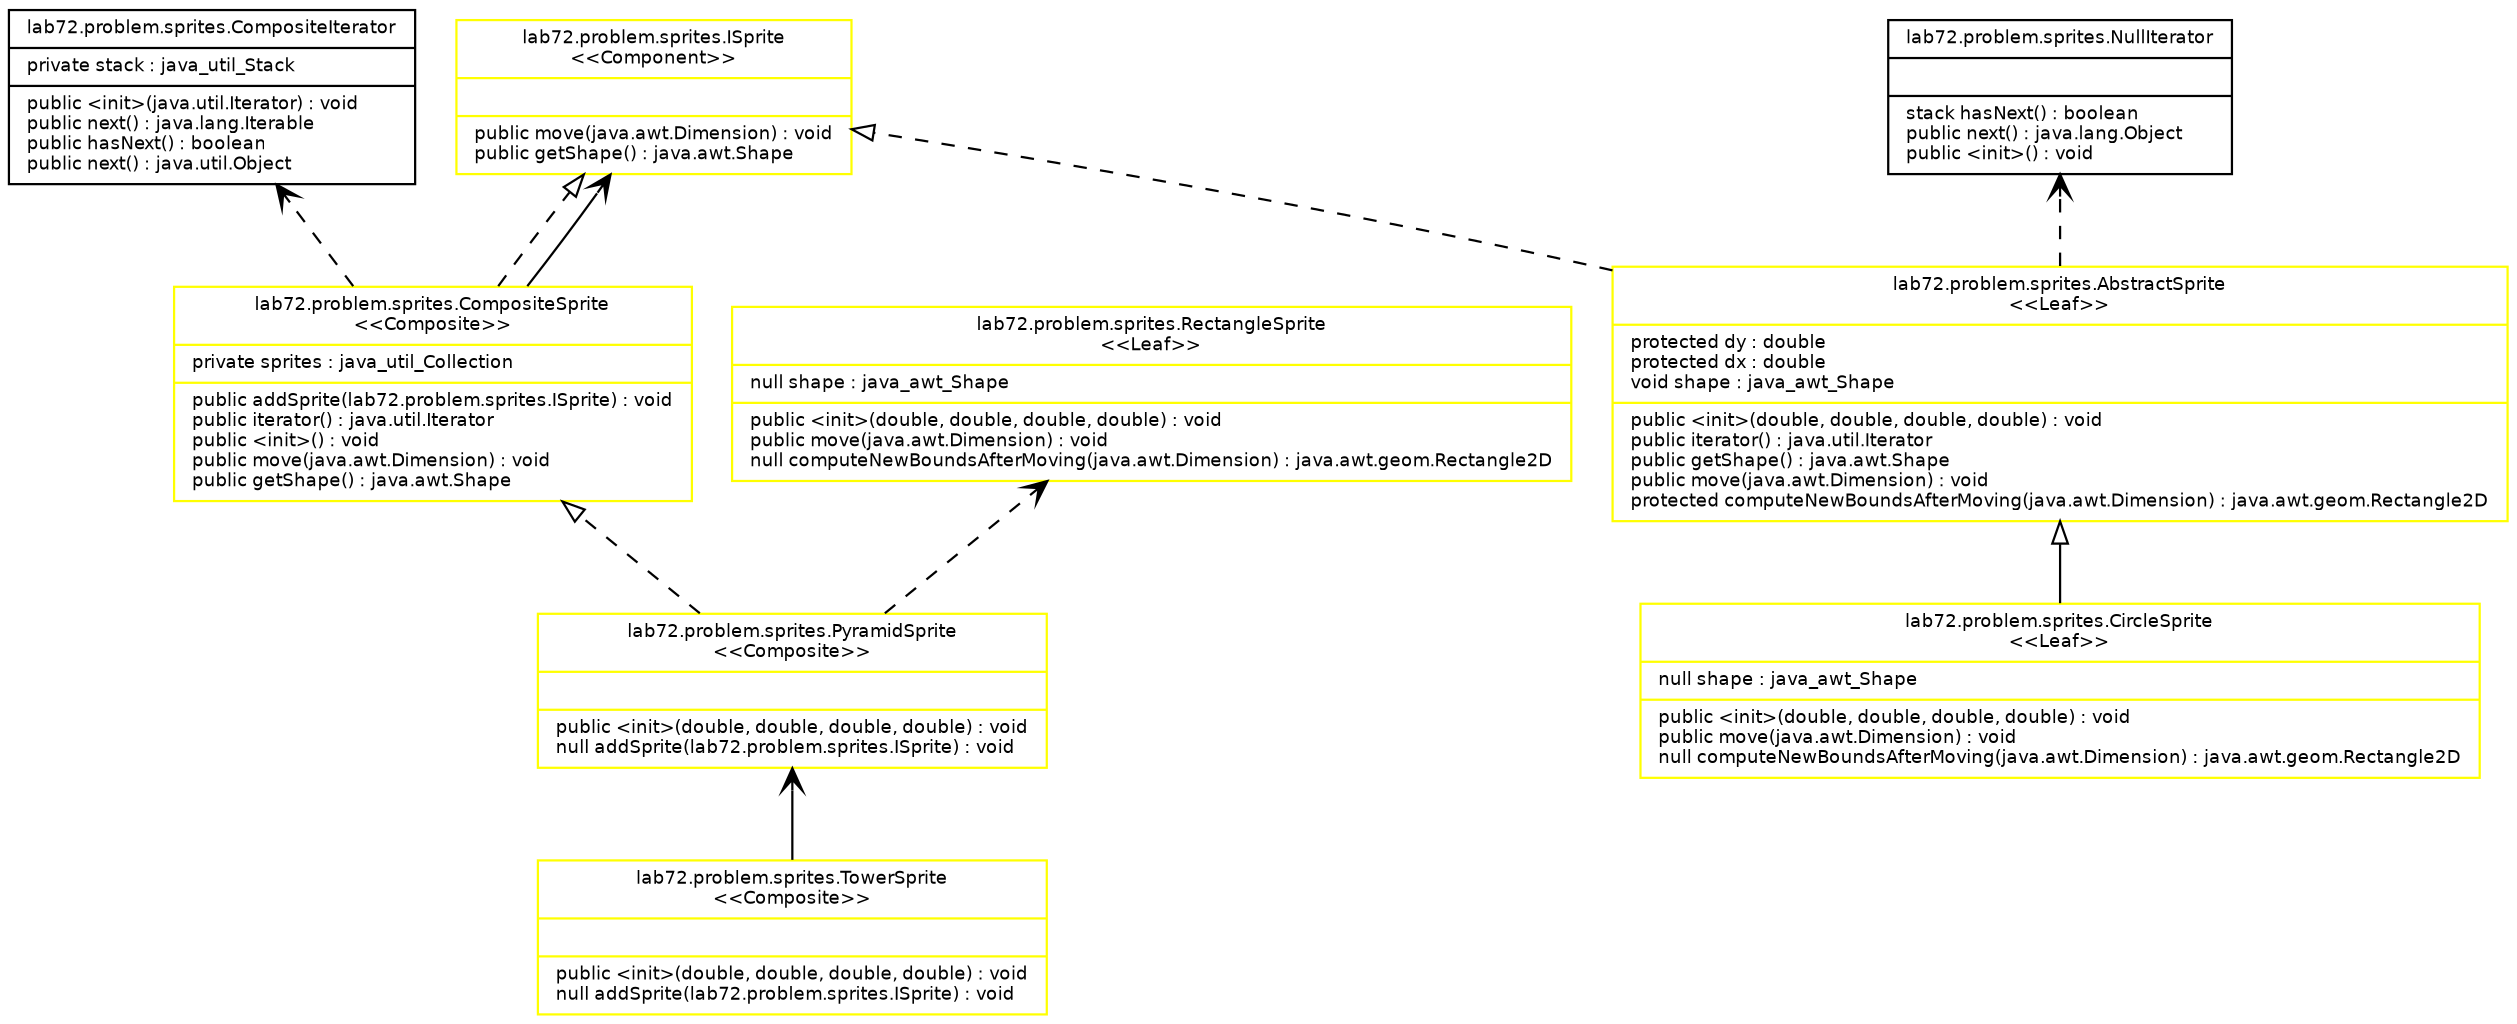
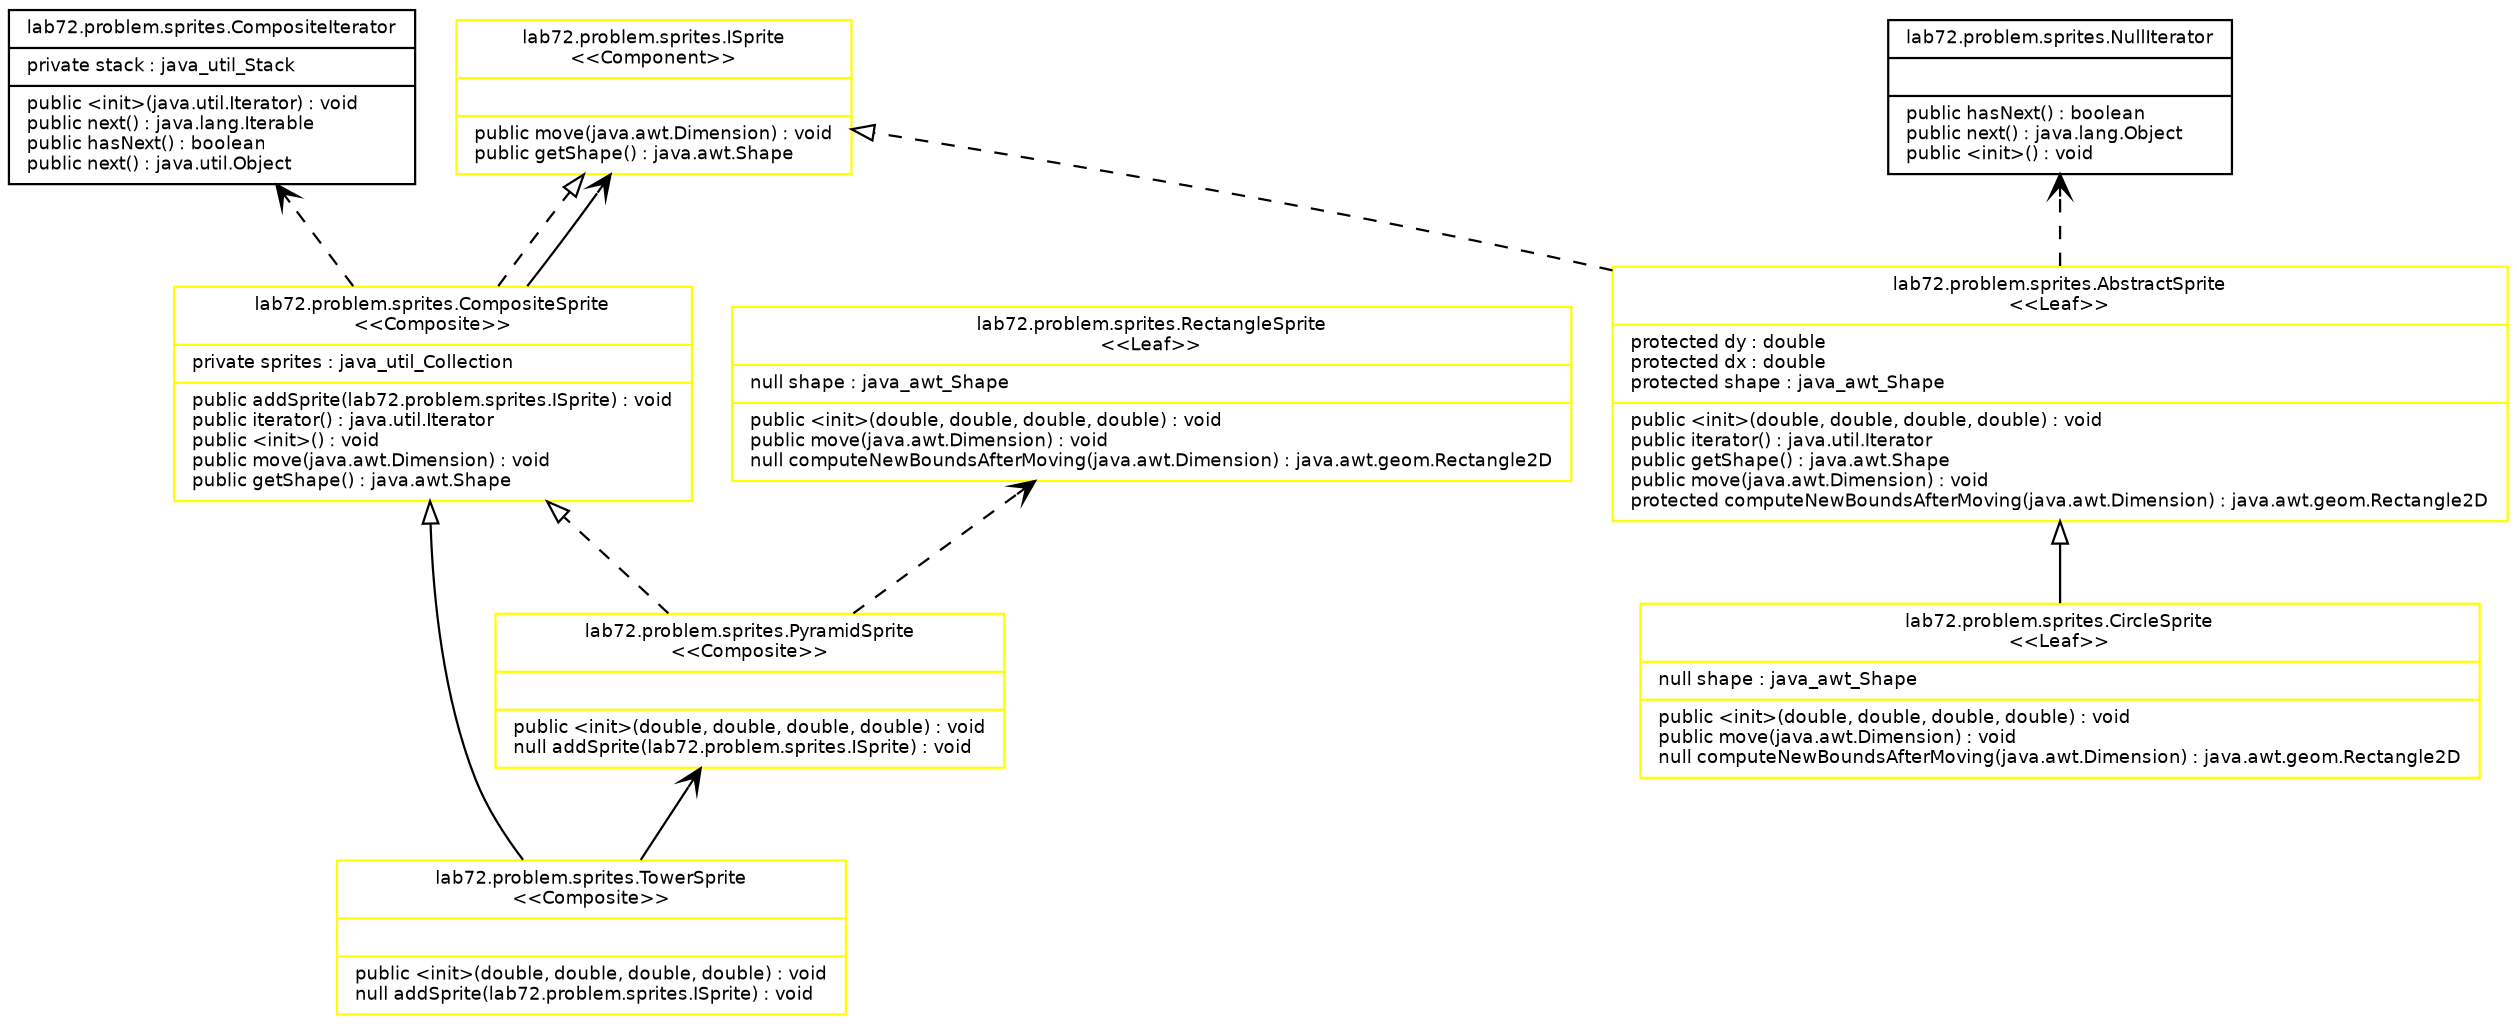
  digraph {
    rankdir=BT
    node [fontname="Bitstream Vera Sans" fontsize=8 shape=record color="#ffff00"]
    edge [arrowhead=vee fontname="Bitstream Vera Sans" fontsize=8 style=dashed]
-   n1 [label="{lab72.problem.sprites.NullIterator||stack hasNext() : boolean\lpublic next() : java.lang.Object\lpublic \<init\>() : void\l}" color=""]
+   n1 [label="{lab72.problem.sprites.NullIterator||public hasNext() : boolean\lpublic next() : java.lang.Object\lpublic \<init\>() : void\l}" color=""]
    n2 [label="{lab72.problem.sprites.TowerSprite\n\<\<Composite\>\>||public \<init\>(double, double, double, double) : void\lnull addSprite(lab72.problem.sprites.ISprite) : void\l}"]
    n3 [label="{lab72.problem.sprites.PyramidSprite\n\<\<Composite\>\>||public \<init\>(double, double, double, double) : void\lnull addSprite(lab72.problem.sprites.ISprite) : void\l}"]
    n4 [label="{lab72.problem.sprites.CompositeSprite\n\<\<Composite\>\>|private sprites : java_util_Collection\l|public addSprite(lab72.problem.sprites.ISprite) : void\lpublic iterator() : java.util.Iterator\lpublic \<init\>() : void\lpublic move(java.awt.Dimension) : void\lpublic getShape() : java.awt.Shape\l}"]
    n5 [label="{lab72.problem.sprites.RectangleSprite\n\<\<Leaf\>\>|null shape : java_awt_Shape\l|public \<init\>(double, double, double, double) : void\lpublic move(java.awt.Dimension) : void\lnull computeNewBoundsAfterMoving(java.awt.Dimension) : java.awt.geom.Rectangle2D\l}"]
    n6 [label="{lab72.problem.sprites.ISprite\n\<\<Component\>\>||public move(java.awt.Dimension) : void\lpublic getShape() : java.awt.Shape\l}"]
    n7 [label="{lab72.problem.sprites.CompositeIterator|private stack : java_util_Stack\l|public \<init\>(java.util.Iterator) : void\lpublic next() : java.lang.Iterable\lpublic hasNext() : boolean\lpublic next() : java.util.Object\l}" color=""]
-   n8 [label="{lab72.problem.sprites.AbstractSprite\n\<\<Leaf\>\>|protected dy : double\lprotected dx : double\lvoid shape : java_awt_Shape\l|public \<init\>(double, double, double, double) : void\lpublic iterator() : java.util.Iterator\lpublic getShape() : java.awt.Shape\lpublic move(java.awt.Dimension) : void\lprotected computeNewBoundsAfterMoving(java.awt.Dimension) : java.awt.geom.Rectangle2D\l}"]
+   n8 [label="{lab72.problem.sprites.AbstractSprite\n\<\<Leaf\>\>|protected dy : double\lprotected dx : double\lprotected shape : java_awt_Shape\l|public \<init\>(double, double, double, double) : void\lpublic iterator() : java.util.Iterator\lpublic getShape() : java.awt.Shape\lpublic move(java.awt.Dimension) : void\lprotected computeNewBoundsAfterMoving(java.awt.Dimension) : java.awt.geom.Rectangle2D\l}"]
    n9 [label="{lab72.problem.sprites.CircleSprite\n\<\<Leaf\>\>|null shape : java_awt_Shape\l|public \<init\>(double, double, double, double) : void\lpublic move(java.awt.Dimension) : void\lnull computeNewBoundsAfterMoving(java.awt.Dimension) : java.awt.geom.Rectangle2D\l}"]
    n2 -> n3 [style=solid]
+   n2 -> n4 [arrowhead=empty style=solid]
    n3 -> n4 [arrowhead=empty]
    n3 -> n5
    n4 -> n6 [arrowhead=empty]
    n4 -> n6 [style=solid]
    n4 -> n7
    n8 -> n1
    n8 -> n6 [arrowhead=empty]
    n9 -> n8 [arrowhead=empty style=solid]
  }
